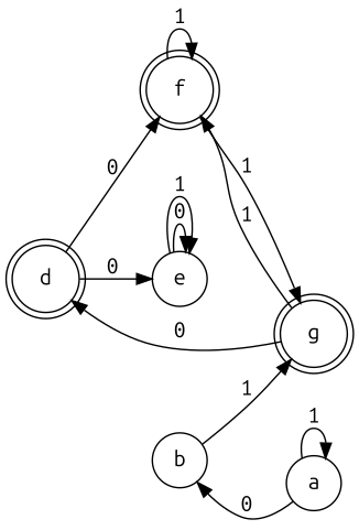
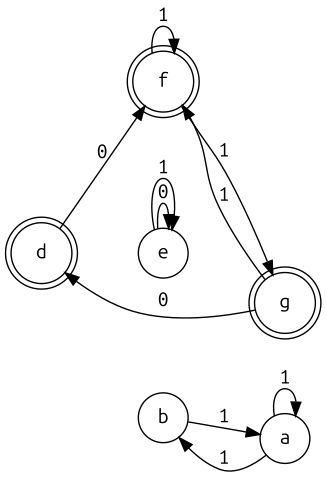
  digraph {
    fontname="Ubuntu Mono"
    rankdir=LR
    node [fontname="Ubuntu Mono" shape=doublecircle]
    edge [fontname="Ubuntu Mono"]
    d [width=0.5]
    f [width=0.5]
    e [shape=circle width=0.5]
    g [width=0.5]
    a [shape=circle width=0.5]
    b [shape=circle width=0.5]
    d -> f [label=0]
-   d -> e [label=0]
    f -> f [label=1]
    f -> g [label=1]
    e -> e [label=0]
    e -> e [label=1]
    g -> d [label=0]
    g -> f [label=1]
    a -> a [label=1]
-   a -> b [label=0]
-   b -> g [label=1]
+   a -> b [label=1]
+   b -> a [label=1]
  }
